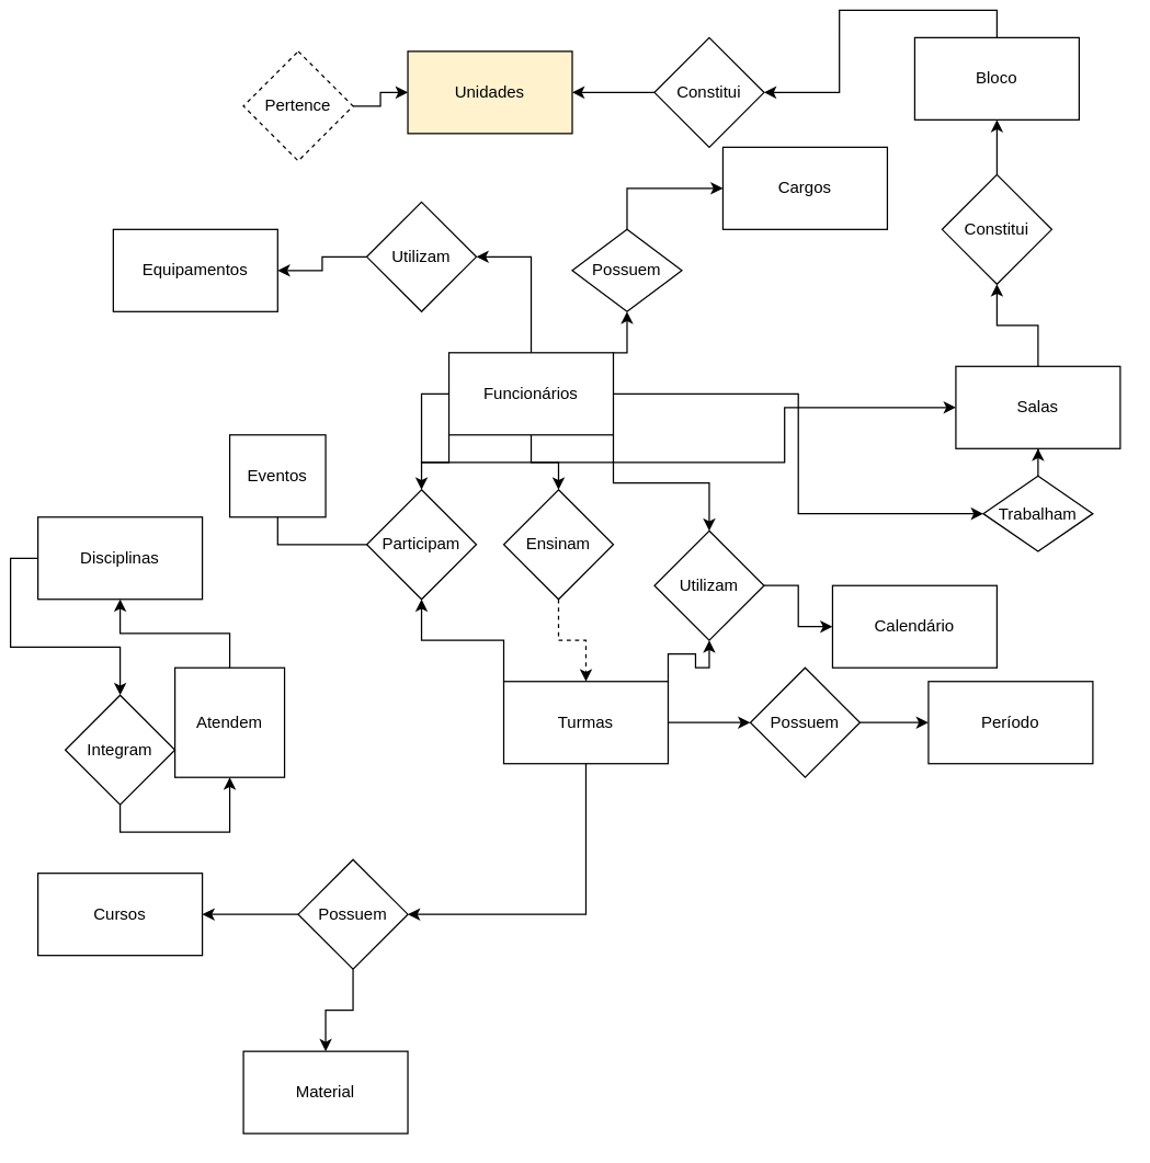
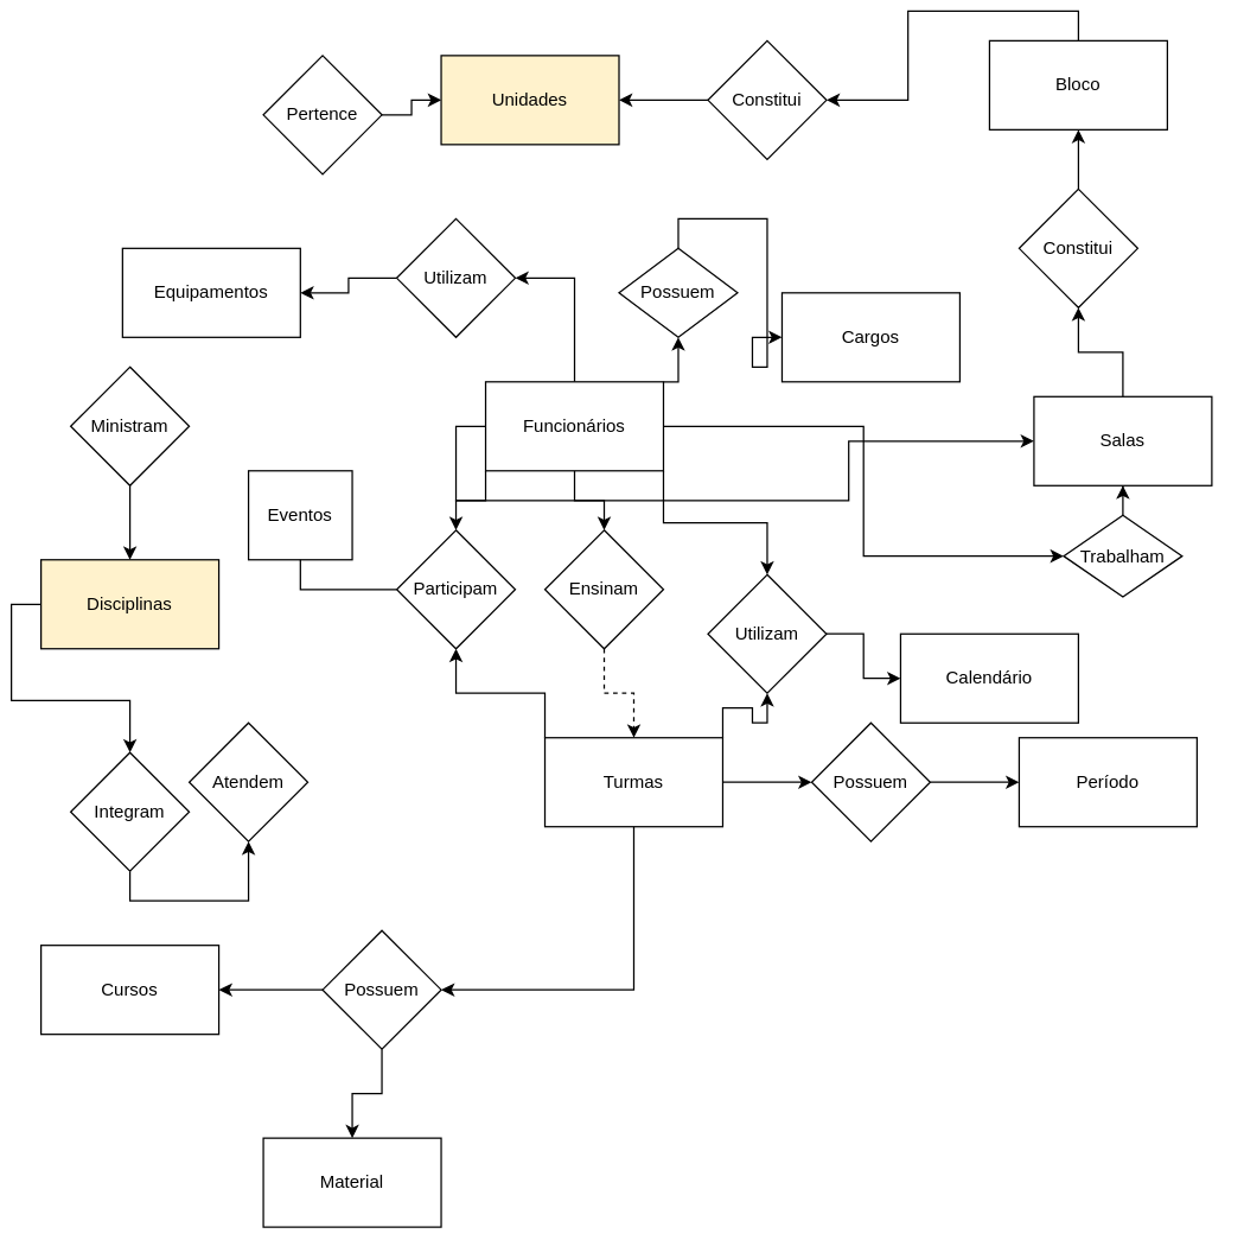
  <mxCell id="0" />
  <mxCell id="1" parent="0" />
  <mxCell id="2" value="Equipamentos" style="rounded=0;whiteSpace=wrap;html=1;" vertex="1" parent="1"><mxGeometry x="75" y="160" width="120" height="60" as="geometry" /></mxCell>
  <mxCell id="3" value="Unidades" style="rounded=0;whiteSpace=wrap;html=1;fillColor=#fff2cc;" vertex="1" parent="1"><mxGeometry x="290" y="30" width="120" height="60" as="geometry" /></mxCell>
  <mxCell id="4" value="Material" style="rounded=0;whiteSpace=wrap;html=1;" vertex="1" parent="1"><mxGeometry x="170" y="760" width="120" height="60" as="geometry" /></mxCell>
  <mxCell id="5" style="edgeStyle=orthogonalEdgeStyle;rounded=0;orthogonalLoop=1;jettySize=auto;html=1;exitX=0.5;exitY=0;exitDx=0;exitDy=0;entryX=0.5;entryY=1;entryDx=0;entryDy=0;" edge="1" parent="1" source="6" target="30"><mxGeometry relative="1" as="geometry" /></mxCell>
  <mxCell id="6" value="Salas" style="rounded=0;whiteSpace=wrap;html=1;" vertex="1" parent="1"><mxGeometry x="690" y="260" width="120" height="60" as="geometry" /></mxCell>
  <mxCell id="7" value="Cursos" style="rounded=0;whiteSpace=wrap;html=1;" vertex="1" parent="1"><mxGeometry x="20" y="630" width="120" height="60" as="geometry" /></mxCell>
  <mxCell id="8" value="Calendário" style="rounded=0;whiteSpace=wrap;html=1;" vertex="1" parent="1"><mxGeometry x="600" y="420" width="120" height="60" as="geometry" /></mxCell>
  <mxCell id="9" style="edgeStyle=orthogonalEdgeStyle;rounded=0;orthogonalLoop=1;jettySize=auto;html=1;exitX=0;exitY=0.5;exitDx=0;exitDy=0;" edge="1" parent="1" source="10" target="42"><mxGeometry relative="1" as="geometry" /></mxCell>
- <mxCell id="10" value="Disciplinas" style="rounded=0;whiteSpace=wrap;html=1;" vertex="1" parent="1"><mxGeometry x="20" y="370" width="120" height="60" as="geometry" /></mxCell>
+ <mxCell id="10" value="Disciplinas" style="rounded=0;whiteSpace=wrap;html=1;fillColor=#fff2cc;" vertex="1" parent="1"><mxGeometry x="20" y="370" width="120" height="60" as="geometry" /></mxCell>
  <mxCell id="11" style="edgeStyle=orthogonalEdgeStyle;rounded=0;orthogonalLoop=1;jettySize=auto;html=1;exitX=0.5;exitY=1;exitDx=0;exitDy=0;entryX=1;entryY=0.5;entryDx=0;entryDy=0;" edge="1" parent="1" source="15" target="45"><mxGeometry relative="1" as="geometry" /></mxCell>
  <mxCell id="12" style="edgeStyle=orthogonalEdgeStyle;rounded=0;orthogonalLoop=1;jettySize=auto;html=1;exitX=1;exitY=0.5;exitDx=0;exitDy=0;" edge="1" parent="1" source="15" target="47"><mxGeometry relative="1" as="geometry" /></mxCell>
  <mxCell id="13" style="edgeStyle=orthogonalEdgeStyle;rounded=0;orthogonalLoop=1;jettySize=auto;html=1;exitX=1;exitY=0;exitDx=0;exitDy=0;entryX=0.5;entryY=1;entryDx=0;entryDy=0;" edge="1" parent="1" source="15" target="51"><mxGeometry relative="1" as="geometry" /></mxCell>
  <mxCell id="14" style="edgeStyle=orthogonalEdgeStyle;rounded=0;orthogonalLoop=1;jettySize=auto;html=1;exitX=0;exitY=0;exitDx=0;exitDy=0;entryX=0.5;entryY=1;entryDx=0;entryDy=0;" edge="1" parent="1" source="15" target="54"><mxGeometry relative="1" as="geometry" /></mxCell>
  <mxCell id="15" value="Turmas" style="rounded=0;whiteSpace=wrap;html=1;" vertex="1" parent="1"><mxGeometry x="360" y="490" width="120" height="60" as="geometry" /></mxCell>
  <mxCell id="16" style="edgeStyle=orthogonalEdgeStyle;rounded=0;orthogonalLoop=1;jettySize=auto;html=1;exitX=1;exitY=0.5;exitDx=0;exitDy=0;entryX=0;entryY=0.5;entryDx=0;entryDy=0;" edge="1" parent="1" source="23" target="34"><mxGeometry relative="1" as="geometry" /></mxCell>
  <mxCell id="17" style="edgeStyle=orthogonalEdgeStyle;rounded=0;orthogonalLoop=1;jettySize=auto;html=1;exitX=0;exitY=0.5;exitDx=0;exitDy=0;" edge="1" parent="1" source="23" target="6"><mxGeometry relative="1" as="geometry" /></mxCell>
  <mxCell id="18" style="edgeStyle=orthogonalEdgeStyle;rounded=0;orthogonalLoop=1;jettySize=auto;html=1;exitX=0.5;exitY=1;exitDx=0;exitDy=0;" edge="1" parent="1" source="23" target="38"><mxGeometry relative="1" as="geometry" /></mxCell>
  <mxCell id="19" style="edgeStyle=orthogonalEdgeStyle;rounded=0;orthogonalLoop=1;jettySize=auto;html=1;exitX=0.5;exitY=0;exitDx=0;exitDy=0;entryX=1;entryY=0.5;entryDx=0;entryDy=0;" edge="1" parent="1" source="23" target="49"><mxGeometry relative="1" as="geometry" /></mxCell>
  <mxCell id="20" style="edgeStyle=orthogonalEdgeStyle;rounded=0;orthogonalLoop=1;jettySize=auto;html=1;exitX=1;exitY=1;exitDx=0;exitDy=0;entryX=0.5;entryY=0;entryDx=0;entryDy=0;" edge="1" parent="1" source="23" target="51"><mxGeometry relative="1" as="geometry" /></mxCell>
  <mxCell id="21" style="edgeStyle=orthogonalEdgeStyle;rounded=0;orthogonalLoop=1;jettySize=auto;html=1;exitX=0;exitY=1;exitDx=0;exitDy=0;entryX=0.5;entryY=0;entryDx=0;entryDy=0;" edge="1" parent="1" source="23" target="54"><mxGeometry relative="1" as="geometry" /></mxCell>
  <mxCell id="22" style="edgeStyle=orthogonalEdgeStyle;rounded=0;orthogonalLoop=1;jettySize=auto;html=1;exitX=1;exitY=0;exitDx=0;exitDy=0;entryX=0.5;entryY=1;entryDx=0;entryDy=0;" edge="1" parent="1" source="23" target="56"><mxGeometry relative="1" as="geometry" /></mxCell>
  <mxCell id="23" value="Funcionários" style="rounded=0;whiteSpace=wrap;html=1;" vertex="1" parent="1"><mxGeometry x="320" y="250" width="120" height="60" as="geometry" /></mxCell>
  <mxCell id="24" style="edgeStyle=orthogonalEdgeStyle;rounded=0;orthogonalLoop=1;jettySize=auto;html=1;exitX=0.5;exitY=0;exitDx=0;exitDy=0;entryX=1;entryY=0.5;entryDx=0;entryDy=0;" edge="1" parent="1" source="25" target="28"><mxGeometry relative="1" as="geometry" /></mxCell>
  <mxCell id="25" value="Bloco" style="rounded=0;whiteSpace=wrap;html=1;" vertex="1" parent="1"><mxGeometry x="660" y="20" width="120" height="60" as="geometry" /></mxCell>
- <mxCell id="26" value="Período" style="rounded=0;whiteSpace=wrap;html=1;" vertex="1" parent="1"><mxGeometry x="670" y="490" width="120" height="60" as="geometry" /></mxCell>
+ <mxCell id="26" value="Período" style="rounded=0;whiteSpace=wrap;html=1;" vertex="1" parent="1"><mxGeometry x="680" y="490" width="120" height="60" as="geometry" /></mxCell>
  <mxCell id="27" style="edgeStyle=orthogonalEdgeStyle;rounded=0;orthogonalLoop=1;jettySize=auto;html=1;entryX=1;entryY=0.5;entryDx=0;entryDy=0;" edge="1" parent="1" source="28" target="3"><mxGeometry relative="1" as="geometry"><mxPoint x="450" y="60" as="targetPoint" /></mxGeometry></mxCell>
  <mxCell id="28" value="Constitui" style="rhombus;whiteSpace=wrap;html=1;" vertex="1" parent="1"><mxGeometry x="470" y="20" width="80" height="80" as="geometry" /></mxCell>
  <mxCell id="29" style="edgeStyle=orthogonalEdgeStyle;rounded=0;orthogonalLoop=1;jettySize=auto;html=1;exitX=0.5;exitY=0;exitDx=0;exitDy=0;entryX=0.5;entryY=1;entryDx=0;entryDy=0;" edge="1" parent="1" source="30" target="25"><mxGeometry relative="1" as="geometry" /></mxCell>
  <mxCell id="30" value="Constitui" style="rhombus;whiteSpace=wrap;html=1;" vertex="1" parent="1"><mxGeometry x="680" y="120" width="80" height="80" as="geometry" /></mxCell>
  <mxCell id="31" style="edgeStyle=orthogonalEdgeStyle;rounded=0;orthogonalLoop=1;jettySize=auto;html=1;exitX=1;exitY=0.5;exitDx=0;exitDy=0;entryX=0;entryY=0.5;entryDx=0;entryDy=0;" edge="1" parent="1" source="32" target="3"><mxGeometry relative="1" as="geometry" /></mxCell>
- <mxCell id="32" value="Pertence" style="rhombus;whiteSpace=wrap;html=1;dashed=1;" vertex="1" parent="1"><mxGeometry x="170" y="30" width="80" height="80" as="geometry" /></mxCell>
+ <mxCell id="32" value="Pertence" style="rhombus;whiteSpace=wrap;html=1;" vertex="1" parent="1"><mxGeometry x="170" y="30" width="80" height="80" as="geometry" /></mxCell>
  <mxCell id="33" style="edgeStyle=orthogonalEdgeStyle;rounded=0;orthogonalLoop=1;jettySize=auto;html=1;exitX=0.5;exitY=0;exitDx=0;exitDy=0;" edge="1" parent="1" source="34" target="6"><mxGeometry relative="1" as="geometry" /></mxCell>
  <mxCell id="34" value="Trabalham" style="rhombus;whiteSpace=wrap;html=1;" vertex="1" parent="1"><mxGeometry x="710" y="340" width="80" height="55" as="geometry" /></mxCell>
+ <mxCell id="35" style="edgeStyle=orthogonalEdgeStyle;rounded=0;orthogonalLoop=1;jettySize=auto;html=1;exitX=0.5;exitY=1;exitDx=0;exitDy=0;entryX=0.5;entryY=0;entryDx=0;entryDy=0;" edge="1" parent="1" source="36" target="10"><mxGeometry relative="1" as="geometry" /></mxCell>
+ <mxCell id="36" value="Ministram" style="rhombus;whiteSpace=wrap;html=1;" vertex="1" parent="1"><mxGeometry x="40" y="240" width="80" height="80" as="geometry" /></mxCell>
  <mxCell id="37" style="edgeStyle=orthogonalEdgeStyle;rounded=0;orthogonalLoop=1;jettySize=auto;html=1;exitX=0.5;exitY=1;exitDx=0;exitDy=0;entryX=0.5;entryY=0;entryDx=0;entryDy=0;dashed=1;" edge="1" parent="1" source="38" target="15"><mxGeometry relative="1" as="geometry" /></mxCell>
  <mxCell id="38" value="Ensinam" style="rhombus;whiteSpace=wrap;html=1;" vertex="1" parent="1"><mxGeometry x="360" y="350" width="80" height="80" as="geometry" /></mxCell>
- <mxCell id="39" style="edgeStyle=orthogonalEdgeStyle;rounded=0;orthogonalLoop=1;jettySize=auto;html=1;exitX=0.5;exitY=0;exitDx=0;exitDy=0;entryX=0.5;entryY=1;entryDx=0;entryDy=0;" edge="1" parent="1" source="40" target="10"><mxGeometry relative="1" as="geometry" /></mxCell>
- <mxCell id="40" value="Atendem" style="whiteSpace=wrap;html=1;rounded=0;" vertex="1" parent="1"><mxGeometry x="120" y="480" width="80" height="80" as="geometry" /></mxCell>
+ <mxCell id="40" value="Atendem" style="rhombus;whiteSpace=wrap;html=1;" vertex="1" parent="1"><mxGeometry x="120" y="480" width="80" height="80" as="geometry" /></mxCell>
  <mxCell id="41" style="edgeStyle=orthogonalEdgeStyle;rounded=0;orthogonalLoop=1;jettySize=auto;html=1;exitX=0.5;exitY=1;exitDx=0;exitDy=0;" edge="1" parent="1" source="42" target="40"><mxGeometry relative="1" as="geometry" /></mxCell>
  <mxCell id="42" value="Integram" style="rhombus;whiteSpace=wrap;html=1;" vertex="1" parent="1"><mxGeometry x="40" y="500" width="80" height="80" as="geometry" /></mxCell>
  <mxCell id="43" style="edgeStyle=orthogonalEdgeStyle;rounded=0;orthogonalLoop=1;jettySize=auto;html=1;exitX=0;exitY=0.5;exitDx=0;exitDy=0;entryX=1;entryY=0.5;entryDx=0;entryDy=0;" edge="1" parent="1" source="45" target="7"><mxGeometry relative="1" as="geometry" /></mxCell>
  <mxCell id="44" style="edgeStyle=orthogonalEdgeStyle;rounded=0;orthogonalLoop=1;jettySize=auto;html=1;exitX=0.5;exitY=1;exitDx=0;exitDy=0;entryX=0.5;entryY=0;entryDx=0;entryDy=0;" edge="1" parent="1" source="45" target="4"><mxGeometry relative="1" as="geometry" /></mxCell>
  <mxCell id="45" value="Possuem" style="rhombus;whiteSpace=wrap;html=1;" vertex="1" parent="1"><mxGeometry x="210" y="620" width="80" height="80" as="geometry" /></mxCell>
  <mxCell id="46" style="edgeStyle=orthogonalEdgeStyle;rounded=0;orthogonalLoop=1;jettySize=auto;html=1;exitX=1;exitY=0.5;exitDx=0;exitDy=0;entryX=0;entryY=0.5;entryDx=0;entryDy=0;" edge="1" parent="1" source="47" target="26"><mxGeometry relative="1" as="geometry" /></mxCell>
  <mxCell id="47" value="Possuem" style="rhombus;whiteSpace=wrap;html=1;" vertex="1" parent="1"><mxGeometry x="540" y="480" width="80" height="80" as="geometry" /></mxCell>
  <mxCell id="48" style="edgeStyle=orthogonalEdgeStyle;rounded=0;orthogonalLoop=1;jettySize=auto;html=1;exitX=0;exitY=0.5;exitDx=0;exitDy=0;entryX=1;entryY=0.5;entryDx=0;entryDy=0;" edge="1" parent="1" source="49" target="2"><mxGeometry relative="1" as="geometry" /></mxCell>
  <mxCell id="49" value="Utilizam" style="rhombus;whiteSpace=wrap;html=1;" vertex="1" parent="1"><mxGeometry x="260" y="140" width="80" height="80" as="geometry" /></mxCell>
  <mxCell id="50" style="edgeStyle=orthogonalEdgeStyle;rounded=0;orthogonalLoop=1;jettySize=auto;html=1;exitX=1;exitY=0.5;exitDx=0;exitDy=0;entryX=0;entryY=0.5;entryDx=0;entryDy=0;" edge="1" parent="1" source="51" target="8"><mxGeometry relative="1" as="geometry" /></mxCell>
  <mxCell id="51" value="Utilizam" style="rhombus;whiteSpace=wrap;html=1;" vertex="1" parent="1"><mxGeometry x="470" y="380" width="80" height="80" as="geometry" /></mxCell>
  <mxCell id="52" value="Eventos" style="rounded=0;whiteSpace=wrap;html=1;" vertex="1" parent="1"><mxGeometry x="160" y="310" width="70" height="60" as="geometry" /></mxCell>
  <mxCell id="53" style="edgeStyle=orthogonalEdgeStyle;rounded=0;orthogonalLoop=1;jettySize=auto;html=1;exitX=0;exitY=0.5;exitDx=0;exitDy=0;entryX=0.5;entryY=1;entryDx=0;entryDy=0;endArrow=none;" edge="1" parent="1" source="54" target="52"><mxGeometry relative="1" as="geometry" /></mxCell>
  <mxCell id="54" value="Participam" style="rhombus;whiteSpace=wrap;html=1;" vertex="1" parent="1"><mxGeometry x="260" y="350" width="80" height="80" as="geometry" /></mxCell>
  <mxCell id="55" style="edgeStyle=orthogonalEdgeStyle;rounded=0;orthogonalLoop=1;jettySize=auto;html=1;exitX=0.5;exitY=0;exitDx=0;exitDy=0;entryX=0;entryY=0.5;entryDx=0;entryDy=0;" edge="1" parent="1" source="56" target="57"><mxGeometry relative="1" as="geometry" /></mxCell>
  <mxCell id="56" value="Possuem" style="rhombus;whiteSpace=wrap;html=1;" vertex="1" parent="1"><mxGeometry x="410" y="160" width="80" height="60" as="geometry" /></mxCell>
- <mxCell id="57" value="Cargos" style="rounded=0;whiteSpace=wrap;html=1;" vertex="1" parent="1"><mxGeometry x="520" y="100" width="120" height="60" as="geometry" /></mxCell>
+ <mxCell id="57" value="Cargos" style="rounded=0;whiteSpace=wrap;html=1;" vertex="1" parent="1"><mxGeometry x="520" y="190" width="120" height="60" as="geometry" /></mxCell>
